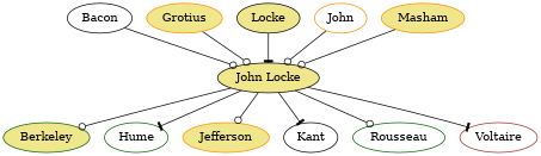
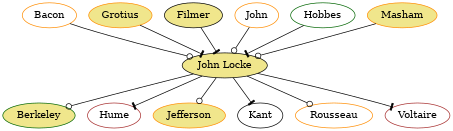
  digraph {
    node [color=black fillcolor=white style=filled]
    edge [arrowhead=odot]
    "John Locke" [fillcolor=khaki]
-   Bacon
+   Bacon [color=darkorange]
    Berkeley [color=darkgreen fillcolor=khaki]
-   Hume [color=darkgreen]
+   Hume [color=brown]
    Jefferson [color=darkorange fillcolor=khaki]
    Kant
-   Rousseau [color=darkgreen]
+   Rousseau [color=darkorange]
    Voltaire [color=brown]
    Grotius [color=darkorange fillcolor=khaki]
-   Filmer [fillcolor=khaki label=Locke]
+   Filmer [fillcolor=khaki]
    n11 [color=darkorange label=John]
+   Hobbes [color=darkgreen]
    Masham [color=darkorange fillcolor=khaki]
    "John Locke" -> Berkeley
    "John Locke" -> Hume [arrowhead=tee]
    "John Locke" -> Jefferson
    "John Locke" -> Kant [arrowhead=tee]
    "John Locke" -> Rousseau
    "John Locke" -> Voltaire [arrowhead=tee]
    Bacon -> "John Locke"
-   Grotius -> "John Locke"
+   Grotius -> "John Locke" [arrowhead=tee]
    Filmer -> "John Locke" [arrowhead=tee]
    n11 -> "John Locke"
+   Hobbes -> "John Locke" [arrowhead=tee]
    Masham -> "John Locke"
  }
